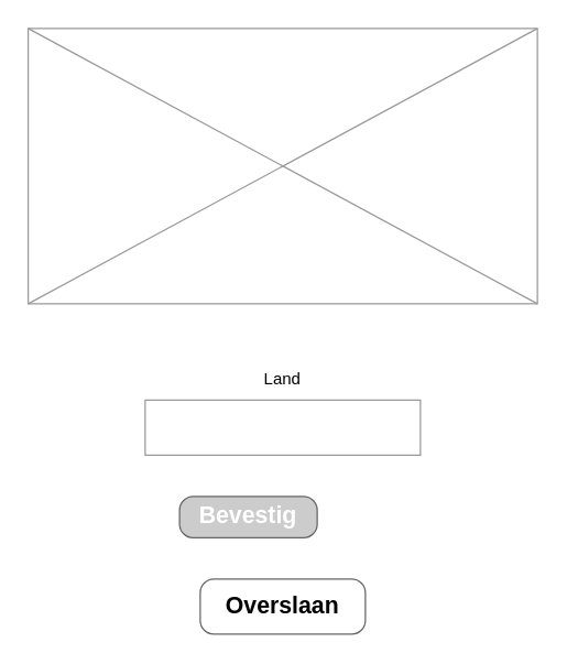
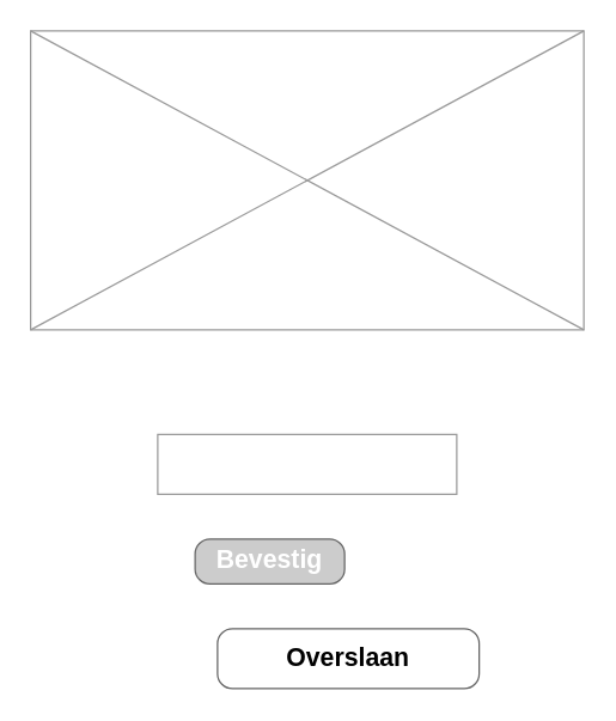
  <mxCell id="0" />
  <mxCell id="1" parent="0" />
  <mxCell id="2" value="" style="verticalLabelPosition=bottom;shadow=0;dashed=0;align=center;html=1;verticalAlign=top;strokeWidth=1;shape=mxgraph.mockup.graphics.simpleIcon;strokeColor=#999999;" vertex="1" parent="1"><mxGeometry x="20" y="20" width="370" height="200" as="geometry" /></mxCell>
  <mxCell id="3" value="Beve&lt;span style=&quot;background-color: initial;&quot;&gt;stig&lt;/span&gt;" style="strokeWidth=1;shadow=0;dashed=0;align=center;html=1;shape=mxgraph.mockup.buttons.button;strokeColor=#666666;fontColor=#ffffff;mainText=;buttonStyle=round;fontSize=17;fontStyle=1;fillColor=#CCCCCC;whiteSpace=wrap;" vertex="1" parent="1"><mxGeometry x="130" y="360" width="100" height="30" as="geometry" /></mxCell>
- <mxCell id="4" value="&lt;font color=&quot;#000000&quot;&gt;Overslaan&lt;/font&gt;" style="strokeWidth=1;shadow=0;dashed=0;align=center;html=1;shape=mxgraph.mockup.buttons.button;strokeColor=#666666;fontColor=#ffffff;mainText=;buttonStyle=round;fontSize=17;fontStyle=1;fillColor=#FFFFFF;whiteSpace=wrap;" vertex="1" parent="1"><mxGeometry x="145" y="420" width="120" height="40" as="geometry" /></mxCell>
+ <mxCell id="4" value="&lt;font color=&quot;#000000&quot;&gt;Overslaan&lt;/font&gt;" style="strokeWidth=1;shadow=0;dashed=0;align=center;html=1;shape=mxgraph.mockup.buttons.button;strokeColor=#666666;fontColor=#ffffff;mainText=;buttonStyle=round;fontSize=17;fontStyle=1;fillColor=#FFFFFF;whiteSpace=wrap;" vertex="1" parent="1"><mxGeometry x="145" y="420" width="175" height="40" as="geometry" /></mxCell>
  <mxCell id="5" value="" style="strokeWidth=1;shadow=0;dashed=0;align=center;html=1;shape=mxgraph.mockup.forms.pwField;strokeColor=#999999;mainText=;align=left;fontColor=#666666;fontSize=17;spacingLeft=3;" vertex="1" parent="1"><mxGeometry x="105" y="290" width="200" height="40" as="geometry" /></mxCell>
- <mxCell id="6" value="Land" style="text;html=1;align=center;verticalAlign=middle;whiteSpace=wrap;rounded=0;" vertex="1" parent="1"><mxGeometry x="175" y="260" width="60" height="30" as="geometry" /></mxCell>
